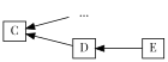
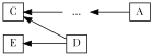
  digraph {
    fontname="Playfair Display"
    rankdir=RL
    ranksep=0.7
    node [color=black fontname="Playfair Display" shape=box]
    edge [fontname="Playfair Display"]
    n1 [color=white height=0.2 label=" ... " style=filled width=0.2]
    C [height=0.2 width=0.2]
+   A [height=0.2 width=0.2]
    D [height=0.2 width=0.2]
    E [height=0.2 width=0.2]
    n1 -> C
+   A -> n1
    D -> C
-   E -> D
+   D -> E
  }
